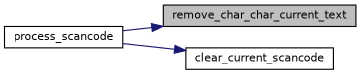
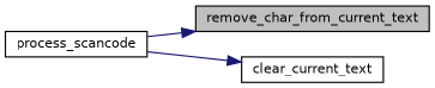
  digraph {
    rankdir=RL
    node [color=black fillcolor=white fontname=Helvetica fontsize=10 shape=record style=filled]
    edge [color=midnightblue dir=back fontname=Helvetica fontsize=10 labelfontname=Helvetica labelfontsize=10 style=solid]
-   n1 [fillcolor=grey75 fontcolor=black height=0.2 label=remove_char_char_current_text width=0.4]
+   n1 [fillcolor=grey75 fontcolor=black height=0.2 label=remove_char_from_current_text width=0.4]
    n2 [height=0.2 label=process_scancode width=0.4]
-   n3 [height=0.2 label=clear_current_scancode width=0.4]
+   n3 [height=0.2 label=clear_current_text width=0.4]
    n1 -> n2
    n3 -> n2
  }
